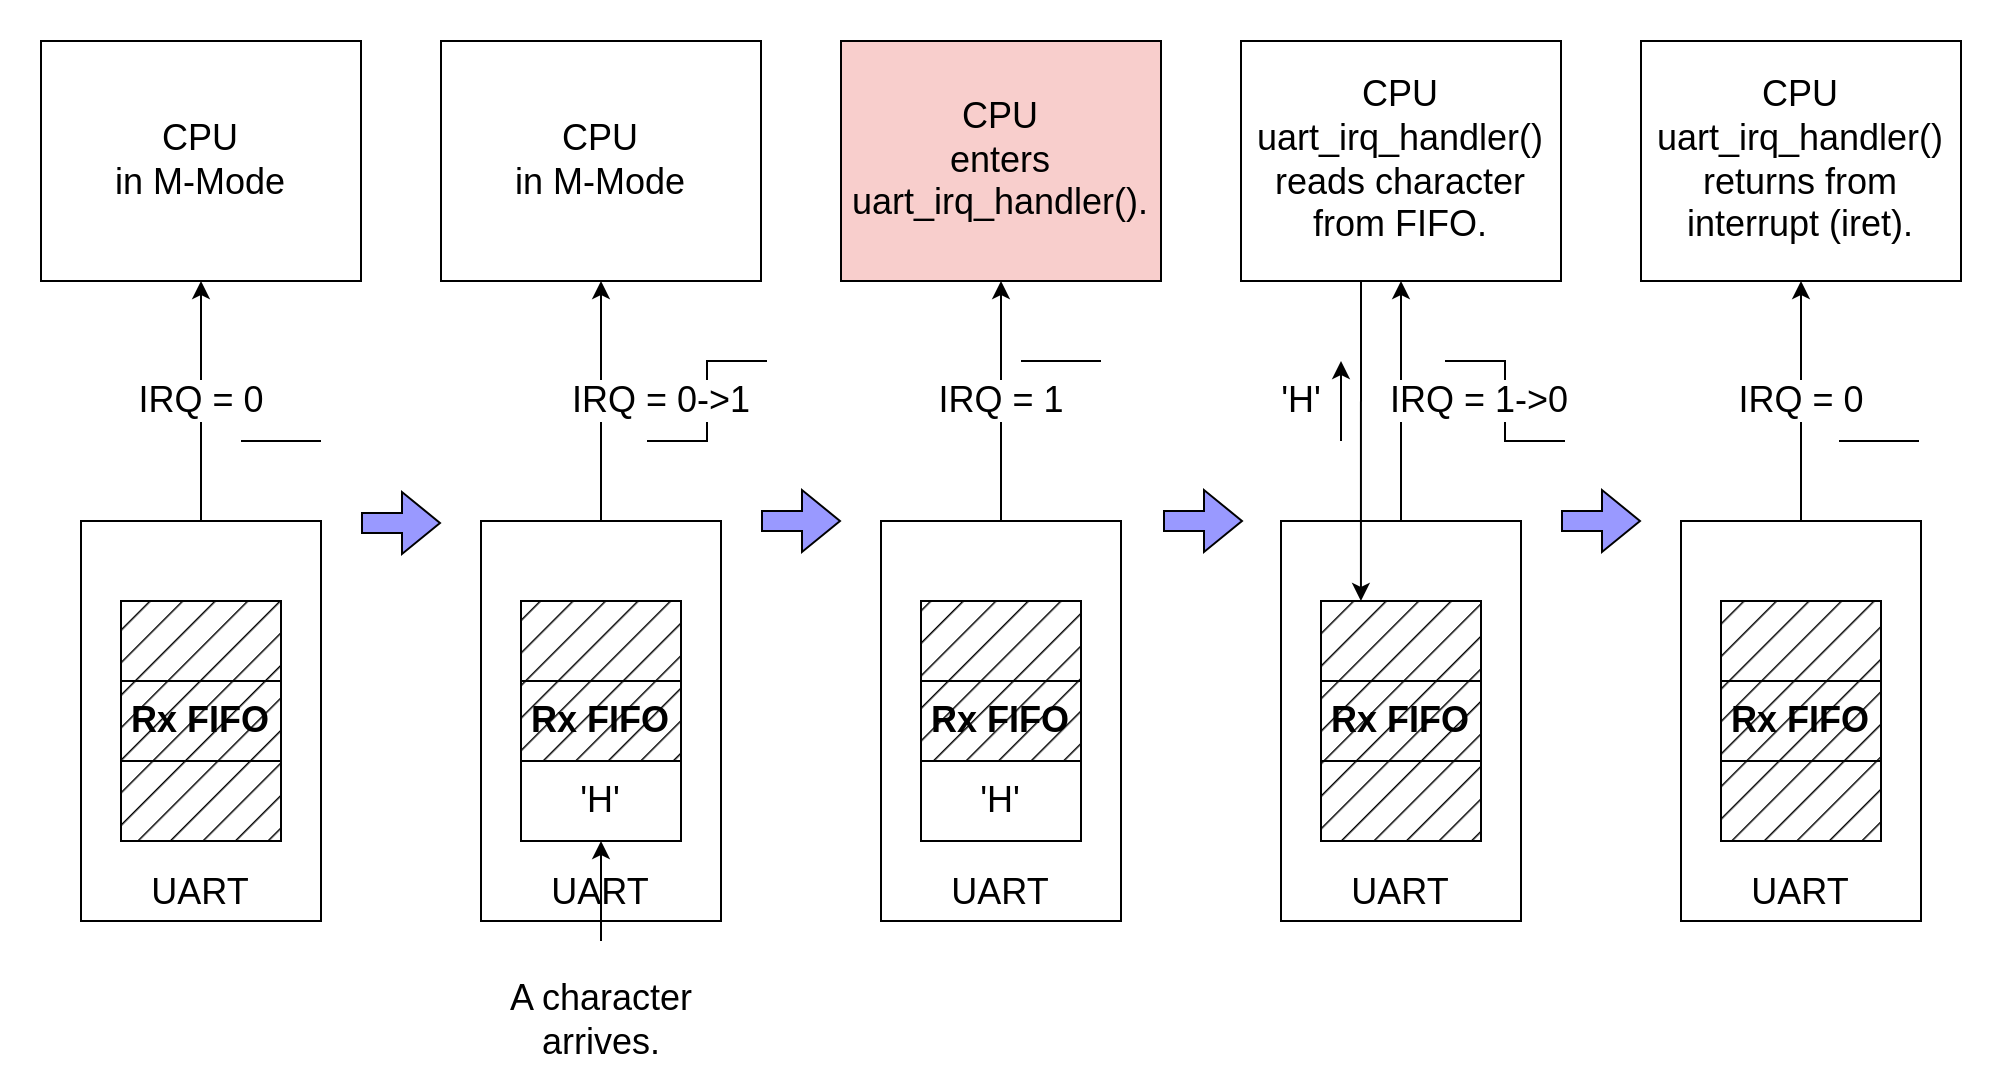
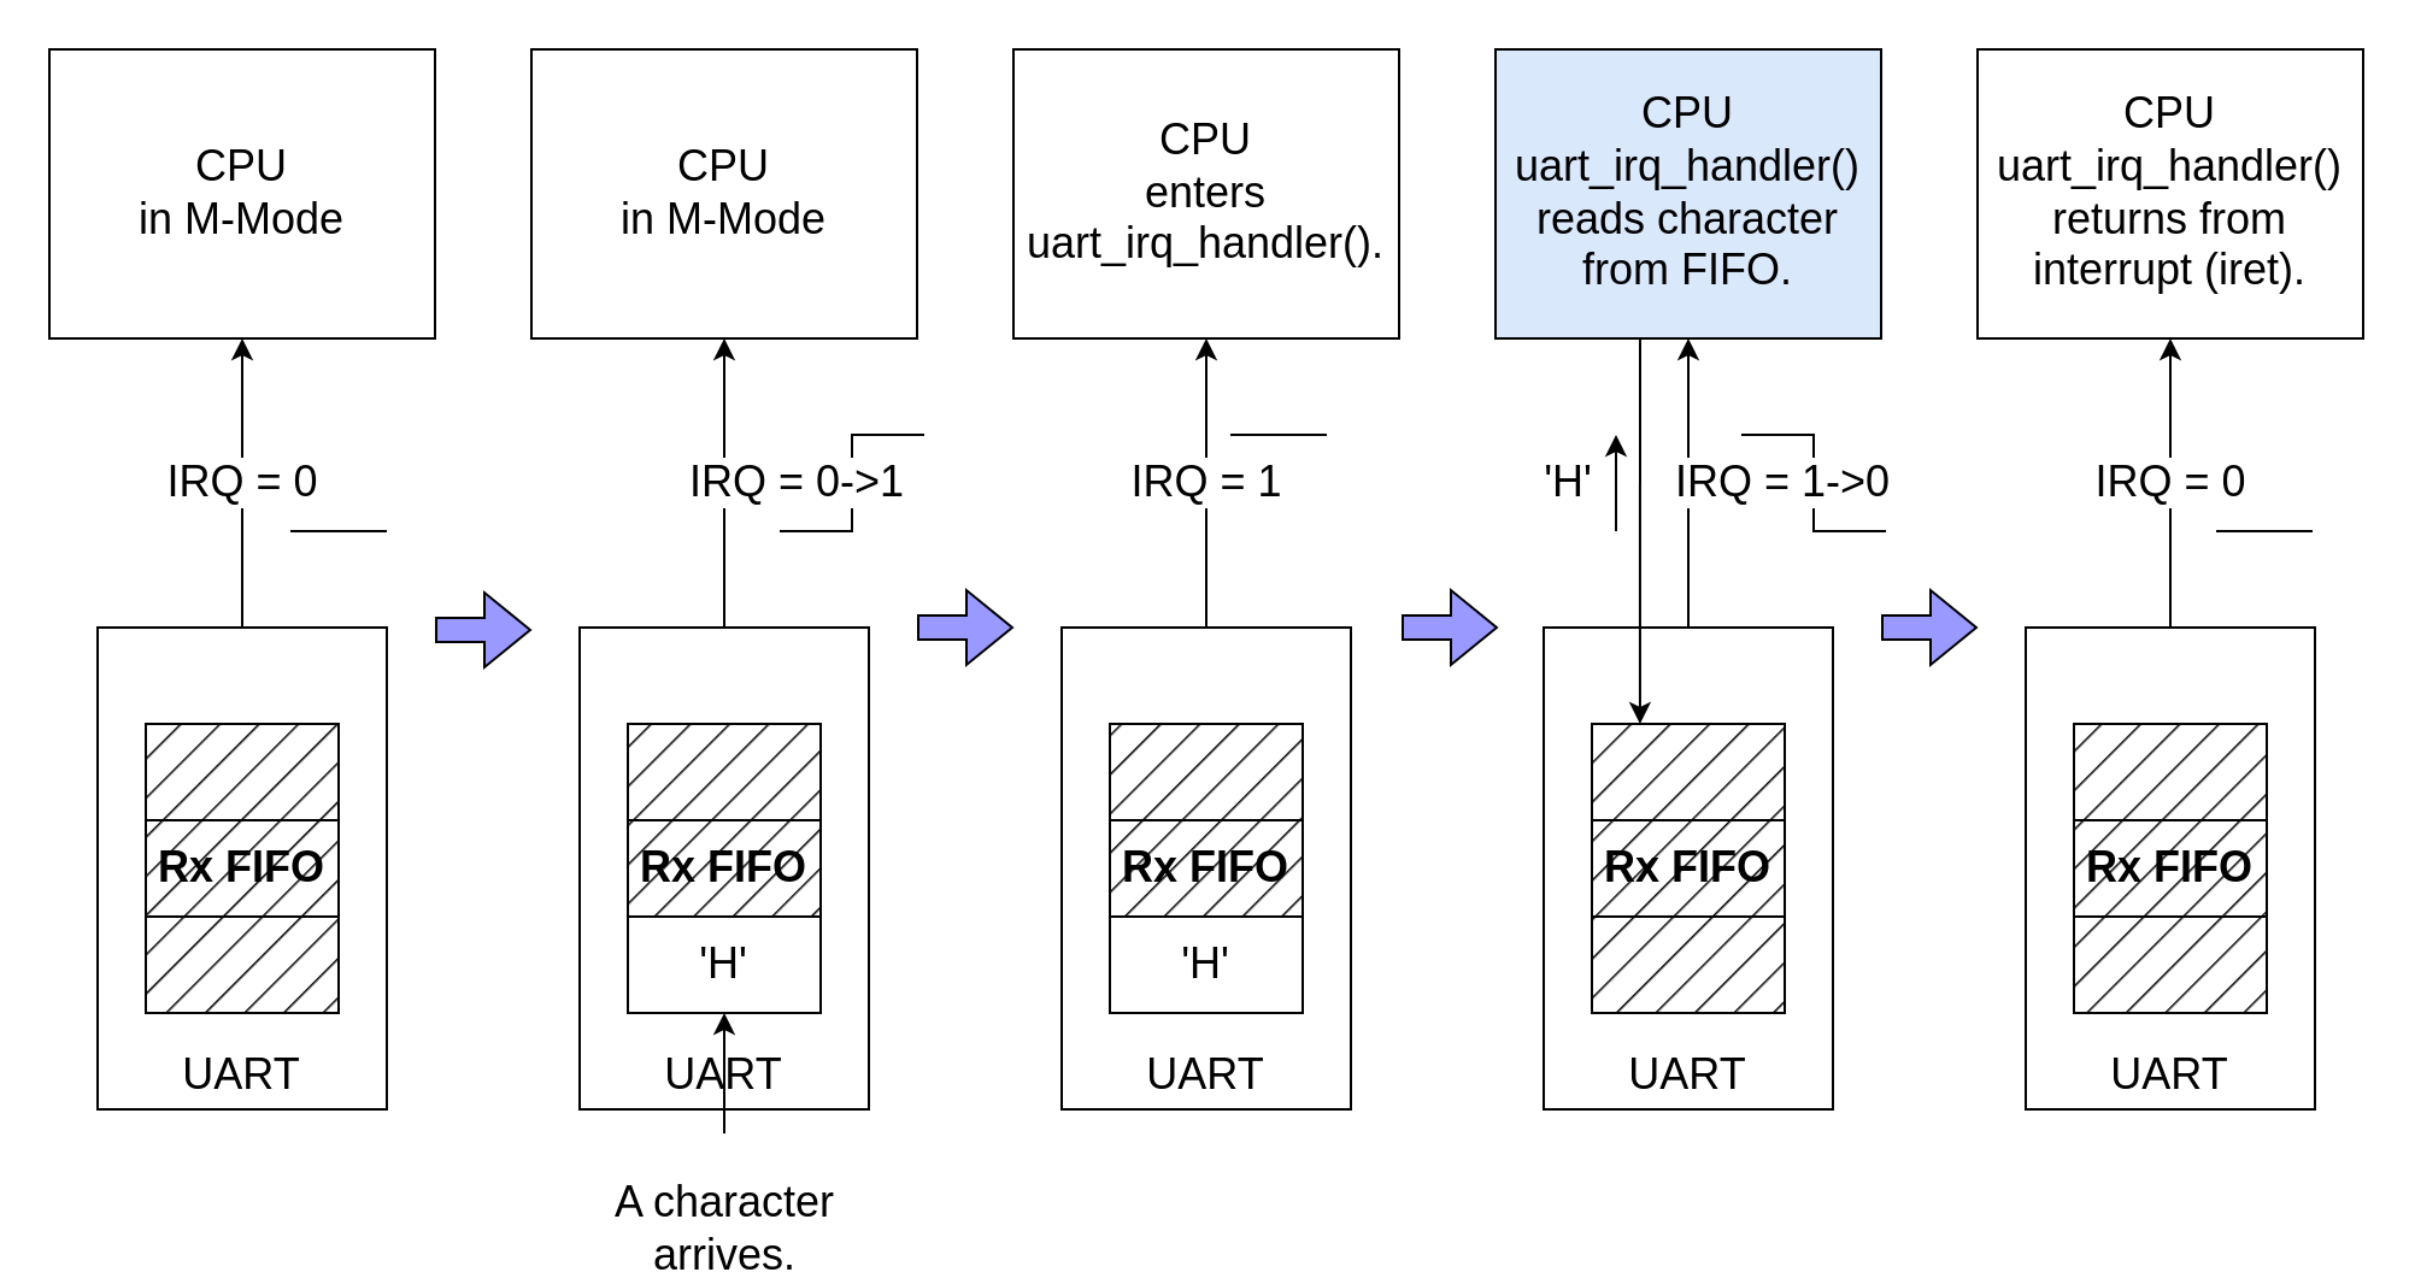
  <mxCell id="0" />
  <mxCell id="1" parent="0" />
  <mxCell id="2" value="UART" style="rounded=0;whiteSpace=wrap;html=1;verticalAlign=bottom;fontSize=18;" parent="1" vertex="1"><mxGeometry x="40" y="260" width="120" height="200" as="geometry" /></mxCell>
  <mxCell id="3" value="" style="rounded=0;whiteSpace=wrap;html=1;fillColor=#000000;fillStyle=hatch;" parent="1" vertex="1"><mxGeometry x="60" y="380" width="80" height="40" as="geometry" /></mxCell>
  <mxCell id="4" value="Rx FIFO" style="rounded=0;whiteSpace=wrap;html=1;fillColor=#000000;fillStyle=hatch;fontSize=18;fontStyle=1" parent="1" vertex="1"><mxGeometry x="60" y="340" width="80" height="40" as="geometry" /></mxCell>
  <mxCell id="5" value="" style="rounded=0;whiteSpace=wrap;html=1;fillStyle=hatch;fillColor=#000000;" parent="1" vertex="1"><mxGeometry x="60" y="300" width="80" height="40" as="geometry" /></mxCell>
  <mxCell id="6" value="CPU&lt;div&gt;in M-Mode&lt;/div&gt;" style="rounded=0;whiteSpace=wrap;html=1;fontSize=18;" parent="1" vertex="1"><mxGeometry x="20" y="20" width="160" height="120" as="geometry" /></mxCell>
  <mxCell id="7" value="IRQ = 0" style="endArrow=classic;html=1;rounded=0;entryX=0.5;entryY=1;entryDx=0;entryDy=0;fontSize=18;" parent="1" target="6" edge="1"><mxGeometry width="50" height="50" relative="1" as="geometry"><mxPoint x="100" y="260" as="sourcePoint" /><mxPoint x="150" y="210" as="targetPoint" /></mxGeometry></mxCell>
  <mxCell id="8" value="UART" style="rounded=0;whiteSpace=wrap;html=1;verticalAlign=bottom;fontSize=18;" parent="1" vertex="1"><mxGeometry x="440" y="260" width="120" height="200" as="geometry" /></mxCell>
  <mxCell id="9" value="'H'" style="rounded=0;whiteSpace=wrap;html=1;fillColor=none;fillStyle=hatch;fontSize=18;" parent="1" vertex="1"><mxGeometry x="460" y="380" width="80" height="40" as="geometry" /></mxCell>
  <mxCell id="10" value="Rx FIFO" style="rounded=0;whiteSpace=wrap;html=1;fillColor=#000000;fillStyle=hatch;fontSize=18;fontStyle=1" parent="1" vertex="1"><mxGeometry x="460" y="340" width="80" height="40" as="geometry" /></mxCell>
  <mxCell id="11" value="" style="rounded=0;whiteSpace=wrap;html=1;fillStyle=hatch;fillColor=#000000;" parent="1" vertex="1"><mxGeometry x="460" y="300" width="80" height="40" as="geometry" /></mxCell>
- <mxCell id="12" value="CPU&lt;div style=&quot;font-size: 18px;&quot;&gt;enters uart_irq_handler().&lt;/div&gt;" style="rounded=0;whiteSpace=wrap;html=1;fontSize=18;fillColor=#f8cecc;" parent="1" vertex="1"><mxGeometry x="420" y="20" width="160" height="120" as="geometry" /></mxCell>
+ <mxCell id="12" value="CPU&lt;div style=&quot;font-size: 18px;&quot;&gt;enters uart_irq_handler().&lt;/div&gt;" style="rounded=0;whiteSpace=wrap;html=1;fontSize=18;" parent="1" vertex="1"><mxGeometry x="420" y="20" width="160" height="120" as="geometry" /></mxCell>
  <mxCell id="13" value="IRQ = 1" style="endArrow=classic;html=1;rounded=0;entryX=0.5;entryY=1;entryDx=0;entryDy=0;fontSize=18;" parent="1" target="12" edge="1"><mxGeometry width="50" height="50" relative="1" as="geometry"><mxPoint x="500" y="260" as="sourcePoint" /><mxPoint x="550" y="210" as="targetPoint" /></mxGeometry></mxCell>
  <mxCell id="14" value="UART" style="rounded=0;whiteSpace=wrap;html=1;verticalAlign=bottom;fontSize=18;" parent="1" vertex="1"><mxGeometry x="640" y="260" width="120" height="200" as="geometry" /></mxCell>
  <mxCell id="15" value="Rx FIFO" style="rounded=0;whiteSpace=wrap;html=1;fillColor=#000000;fillStyle=hatch;fontSize=18;fontStyle=1" parent="1" vertex="1"><mxGeometry x="660" y="340" width="80" height="40" as="geometry" /></mxCell>
  <mxCell id="16" value="" style="rounded=0;whiteSpace=wrap;html=1;fillStyle=hatch;fillColor=#000000;" parent="1" vertex="1"><mxGeometry x="660" y="300" width="80" height="40" as="geometry" /></mxCell>
- <mxCell id="17" value="CPU&lt;div style=&quot;font-size: 18px;&quot;&gt;&lt;div style=&quot;font-size: 18px;&quot;&gt;uart_irq_handler()&lt;/div&gt;&lt;div style=&quot;font-size: 18px;&quot;&gt;reads character from FIFO.&lt;/div&gt;&lt;/div&gt;" style="rounded=0;whiteSpace=wrap;html=1;fontSize=18;" parent="1" vertex="1"><mxGeometry x="620" y="20" width="160" height="120" as="geometry" /></mxCell>
+ <mxCell id="17" value="CPU&lt;div style=&quot;font-size: 18px;&quot;&gt;&lt;div style=&quot;font-size: 18px;&quot;&gt;uart_irq_handler()&lt;/div&gt;&lt;div style=&quot;font-size: 18px;&quot;&gt;reads character from FIFO.&lt;/div&gt;&lt;/div&gt;" style="rounded=0;whiteSpace=wrap;html=1;fontSize=18;fillColor=#dae8fc;" parent="1" vertex="1"><mxGeometry x="620" y="20" width="160" height="120" as="geometry" /></mxCell>
  <mxCell id="18" value="" style="endArrow=classic;html=1;rounded=0;entryX=0.333;entryY=0.2;entryDx=0;entryDy=0;entryPerimeter=0;" parent="1" target="14" edge="1"><mxGeometry width="50" height="50" relative="1" as="geometry"><mxPoint x="680" y="140" as="sourcePoint" /><mxPoint x="660" y="190" as="targetPoint" /></mxGeometry></mxCell>
  <mxCell id="19" value="UART" style="rounded=0;whiteSpace=wrap;html=1;verticalAlign=bottom;fontSize=18;" parent="1" vertex="1"><mxGeometry x="840" y="260" width="120" height="200" as="geometry" /></mxCell>
  <mxCell id="20" value="Rx FIFO" style="rounded=0;whiteSpace=wrap;html=1;fillColor=#000000;fillStyle=hatch;fontSize=18;fontStyle=1" parent="1" vertex="1"><mxGeometry x="860" y="340" width="80" height="40" as="geometry" /></mxCell>
  <mxCell id="21" value="" style="rounded=0;whiteSpace=wrap;html=1;fillStyle=hatch;fillColor=#000000;" parent="1" vertex="1"><mxGeometry x="860" y="300" width="80" height="40" as="geometry" /></mxCell>
  <mxCell id="22" value="CPU&lt;div style=&quot;font-size: 18px;&quot;&gt;uart_irq_handler()&lt;/div&gt;&lt;div style=&quot;font-size: 18px;&quot;&gt;returns from interrupt (iret).&lt;/div&gt;" style="rounded=0;whiteSpace=wrap;html=1;fontSize=18;" parent="1" vertex="1"><mxGeometry x="820" y="20" width="160" height="120" as="geometry" /></mxCell>
  <mxCell id="23" value="IRQ = 0" style="endArrow=classic;html=1;rounded=0;entryX=0.5;entryY=1;entryDx=0;entryDy=0;fontSize=18;" parent="1" target="22" edge="1"><mxGeometry width="50" height="50" relative="1" as="geometry"><mxPoint x="900" y="260" as="sourcePoint" /><mxPoint x="950" y="210" as="targetPoint" /></mxGeometry></mxCell>
  <mxCell id="24" value="" style="rounded=0;whiteSpace=wrap;html=1;fillColor=#000000;fillStyle=hatch;fontSize=18;fontStyle=1" parent="1" vertex="1"><mxGeometry x="860" y="380" width="80" height="40" as="geometry" /></mxCell>
  <mxCell id="25" value="" style="endArrow=none;html=1;rounded=0;" parent="1" edge="1"><mxGeometry width="50" height="50" relative="1" as="geometry"><mxPoint x="323" y="220" as="sourcePoint" /><mxPoint x="383" y="180" as="targetPoint" /><Array as="points"><mxPoint x="353" y="220" /><mxPoint x="353" y="180" /></Array></mxGeometry></mxCell>
  <mxCell id="26" value="" style="endArrow=none;html=1;rounded=0;" parent="1" edge="1"><mxGeometry width="50" height="50" relative="1" as="geometry"><mxPoint x="782" y="220" as="sourcePoint" /><mxPoint x="722" y="180" as="targetPoint" /><Array as="points"><mxPoint x="752" y="220" /><mxPoint x="752" y="180" /></Array></mxGeometry></mxCell>
  <mxCell id="27" value="" style="endArrow=none;html=1;rounded=0;" parent="1" edge="1"><mxGeometry width="50" height="50" relative="1" as="geometry"><mxPoint x="120" y="220" as="sourcePoint" /><mxPoint x="160" y="220" as="targetPoint" /></mxGeometry></mxCell>
  <mxCell id="28" value="" style="endArrow=none;html=1;rounded=0;" parent="1" edge="1"><mxGeometry width="50" height="50" relative="1" as="geometry"><mxPoint x="510" y="180" as="sourcePoint" /><mxPoint x="550" y="180" as="targetPoint" /></mxGeometry></mxCell>
  <mxCell id="29" value="UART" style="rounded=0;whiteSpace=wrap;html=1;verticalAlign=bottom;fontSize=18;" parent="1" vertex="1"><mxGeometry x="240" y="260" width="120" height="200" as="geometry" /></mxCell>
  <mxCell id="30" value="Rx FIFO" style="rounded=0;whiteSpace=wrap;html=1;fillColor=#000000;fillStyle=hatch;fontSize=18;fontStyle=1" parent="1" vertex="1"><mxGeometry x="260" y="340" width="80" height="40" as="geometry" /></mxCell>
  <mxCell id="31" value="" style="rounded=0;whiteSpace=wrap;html=1;fillStyle=hatch;fillColor=#000000;" parent="1" vertex="1"><mxGeometry x="260" y="300" width="80" height="40" as="geometry" /></mxCell>
  <mxCell id="32" value="CPU&lt;div&gt;in M-Mode&lt;/div&gt;" style="rounded=0;whiteSpace=wrap;html=1;fontSize=18;" parent="1" vertex="1"><mxGeometry x="220" y="20" width="160" height="120" as="geometry" /></mxCell>
  <mxCell id="33" value="IRQ = 0-&amp;gt;1" style="endArrow=classic;html=1;rounded=0;entryX=0.5;entryY=1;entryDx=0;entryDy=0;fontSize=18;" parent="1" target="32" edge="1"><mxGeometry y="-30" width="50" height="50" relative="1" as="geometry"><mxPoint x="300" y="260" as="sourcePoint" /><mxPoint x="350" y="210" as="targetPoint" /><mxPoint as="offset" /></mxGeometry></mxCell>
  <mxCell id="34" value="A character&lt;div style=&quot;font-size: 18px;&quot;&gt;arrives.&lt;/div&gt;" style="endArrow=classic;html=1;rounded=0;fontSize=18;entryX=0.5;entryY=1;entryDx=0;entryDy=0;" parent="1" edge="1"><mxGeometry x="-1" y="-40" width="50" height="50" relative="1" as="geometry"><mxPoint x="300" y="470" as="sourcePoint" /><mxPoint x="300" y="420" as="targetPoint" /><mxPoint x="-40" y="40" as="offset" /></mxGeometry></mxCell>
  <mxCell id="35" value="'H'" style="rounded=0;whiteSpace=wrap;html=1;fillColor=none;fillStyle=hatch;fontSize=18;" parent="1" vertex="1"><mxGeometry x="260" y="380" width="80" height="40" as="geometry" /></mxCell>
  <mxCell id="36" value="&lt;font style=&quot;font-size: 18px;&quot;&gt;'H'&lt;/font&gt;" style="endArrow=classic;html=1;rounded=0;" parent="1" edge="1"><mxGeometry y="20" width="50" height="50" relative="1" as="geometry"><mxPoint x="670" y="220" as="sourcePoint" /><mxPoint x="670" y="180" as="targetPoint" /><mxPoint as="offset" /></mxGeometry></mxCell>
  <mxCell id="37" value="" style="rounded=0;whiteSpace=wrap;html=1;fillColor=#000000;fillStyle=hatch;fontSize=18;fontStyle=1" parent="1" vertex="1"><mxGeometry x="660" y="380" width="80" height="40" as="geometry" /></mxCell>
  <mxCell id="38" value="" style="endArrow=none;html=1;rounded=0;" parent="1" edge="1"><mxGeometry width="50" height="50" relative="1" as="geometry"><mxPoint x="919" y="220" as="sourcePoint" /><mxPoint x="959" y="220" as="targetPoint" /></mxGeometry></mxCell>
  <mxCell id="39" value="IRQ = 1-&amp;gt;0" style="endArrow=classic;html=1;rounded=0;entryX=0.5;entryY=1;entryDx=0;entryDy=0;fontSize=18;" parent="1" target="17" edge="1"><mxGeometry y="-39" width="50" height="50" relative="1" as="geometry"><mxPoint x="700" y="260" as="sourcePoint" /><mxPoint x="750" y="210" as="targetPoint" /><mxPoint as="offset" /></mxGeometry></mxCell>
  <mxCell id="40" value="" style="shape=flexArrow;endArrow=classic;html=1;rounded=0;fillColor=#9999FF;" parent="1" edge="1"><mxGeometry width="50" height="50" relative="1" as="geometry"><mxPoint x="180" y="261" as="sourcePoint" /><mxPoint x="220" y="261" as="targetPoint" /></mxGeometry></mxCell>
  <mxCell id="41" value="" style="shape=flexArrow;endArrow=classic;html=1;rounded=0;fillColor=#9999FF;" parent="1" edge="1"><mxGeometry width="50" height="50" relative="1" as="geometry"><mxPoint x="380" y="260" as="sourcePoint" /><mxPoint x="420" y="260" as="targetPoint" /></mxGeometry></mxCell>
  <mxCell id="42" value="" style="shape=flexArrow;endArrow=classic;html=1;rounded=0;fillColor=#9999FF;" parent="1" edge="1"><mxGeometry width="50" height="50" relative="1" as="geometry"><mxPoint x="581" y="260" as="sourcePoint" /><mxPoint x="621" y="260" as="targetPoint" /></mxGeometry></mxCell>
  <mxCell id="43" value="" style="shape=flexArrow;endArrow=classic;html=1;rounded=0;fillColor=#9999FF;" parent="1" edge="1"><mxGeometry width="50" height="50" relative="1" as="geometry"><mxPoint x="780" y="260" as="sourcePoint" /><mxPoint x="820" y="260" as="targetPoint" /></mxGeometry></mxCell>
